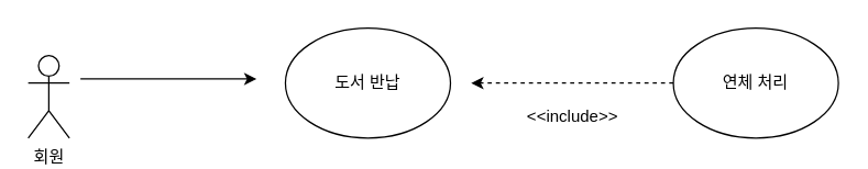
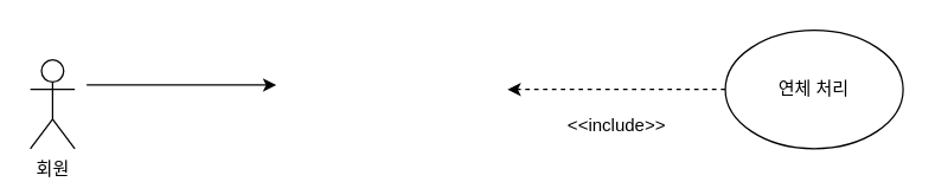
  <mxCell id="0" />
  <mxCell id="1" parent="0" />
  <mxCell id="2" value="회원" style="shape=umlActor;verticalLabelPosition=bottom;verticalAlign=top;html=1;outlineConnect=0;" vertex="1" parent="1"><mxGeometry x="20" y="40" width="30" height="60" as="geometry" /></mxCell>
- <mxCell id="3" value="도서 반납" style="ellipse;whiteSpace=wrap;html=1;" vertex="1" parent="1"><mxGeometry x="207" y="20" width="120" height="80" as="geometry" /></mxCell>
  <mxCell id="4" value="연체 처리" style="ellipse;whiteSpace=wrap;html=1;" vertex="1" parent="1"><mxGeometry x="489" y="20" width="120" height="80" as="geometry" /></mxCell>
  <mxCell id="5" value="" style="endArrow=classic;html=1;" edge="1" parent="1"><mxGeometry width="50" height="50" relative="1" as="geometry"><mxPoint x="58" y="57" as="sourcePoint" /><mxPoint x="186" y="57" as="targetPoint" /></mxGeometry></mxCell>
  <mxCell id="6" value="" style="endArrow=classic;html=1;exitX=0;exitY=0.5;exitDx=0;exitDy=0;dashed=1;" edge="1" parent="1" source="4"><mxGeometry width="50" height="50" relative="1" as="geometry"><mxPoint x="351" y="160" as="sourcePoint" /><mxPoint x="342" y="60" as="targetPoint" /></mxGeometry></mxCell>
  <mxCell id="7" value="&amp;lt;&amp;lt;include&amp;gt;&amp;gt;" style="text;html=1;strokeColor=none;fillColor=none;align=center;verticalAlign=middle;whiteSpace=wrap;rounded=0;" vertex="1" parent="1"><mxGeometry x="396" y="75" width="40" height="20" as="geometry" /></mxCell>
